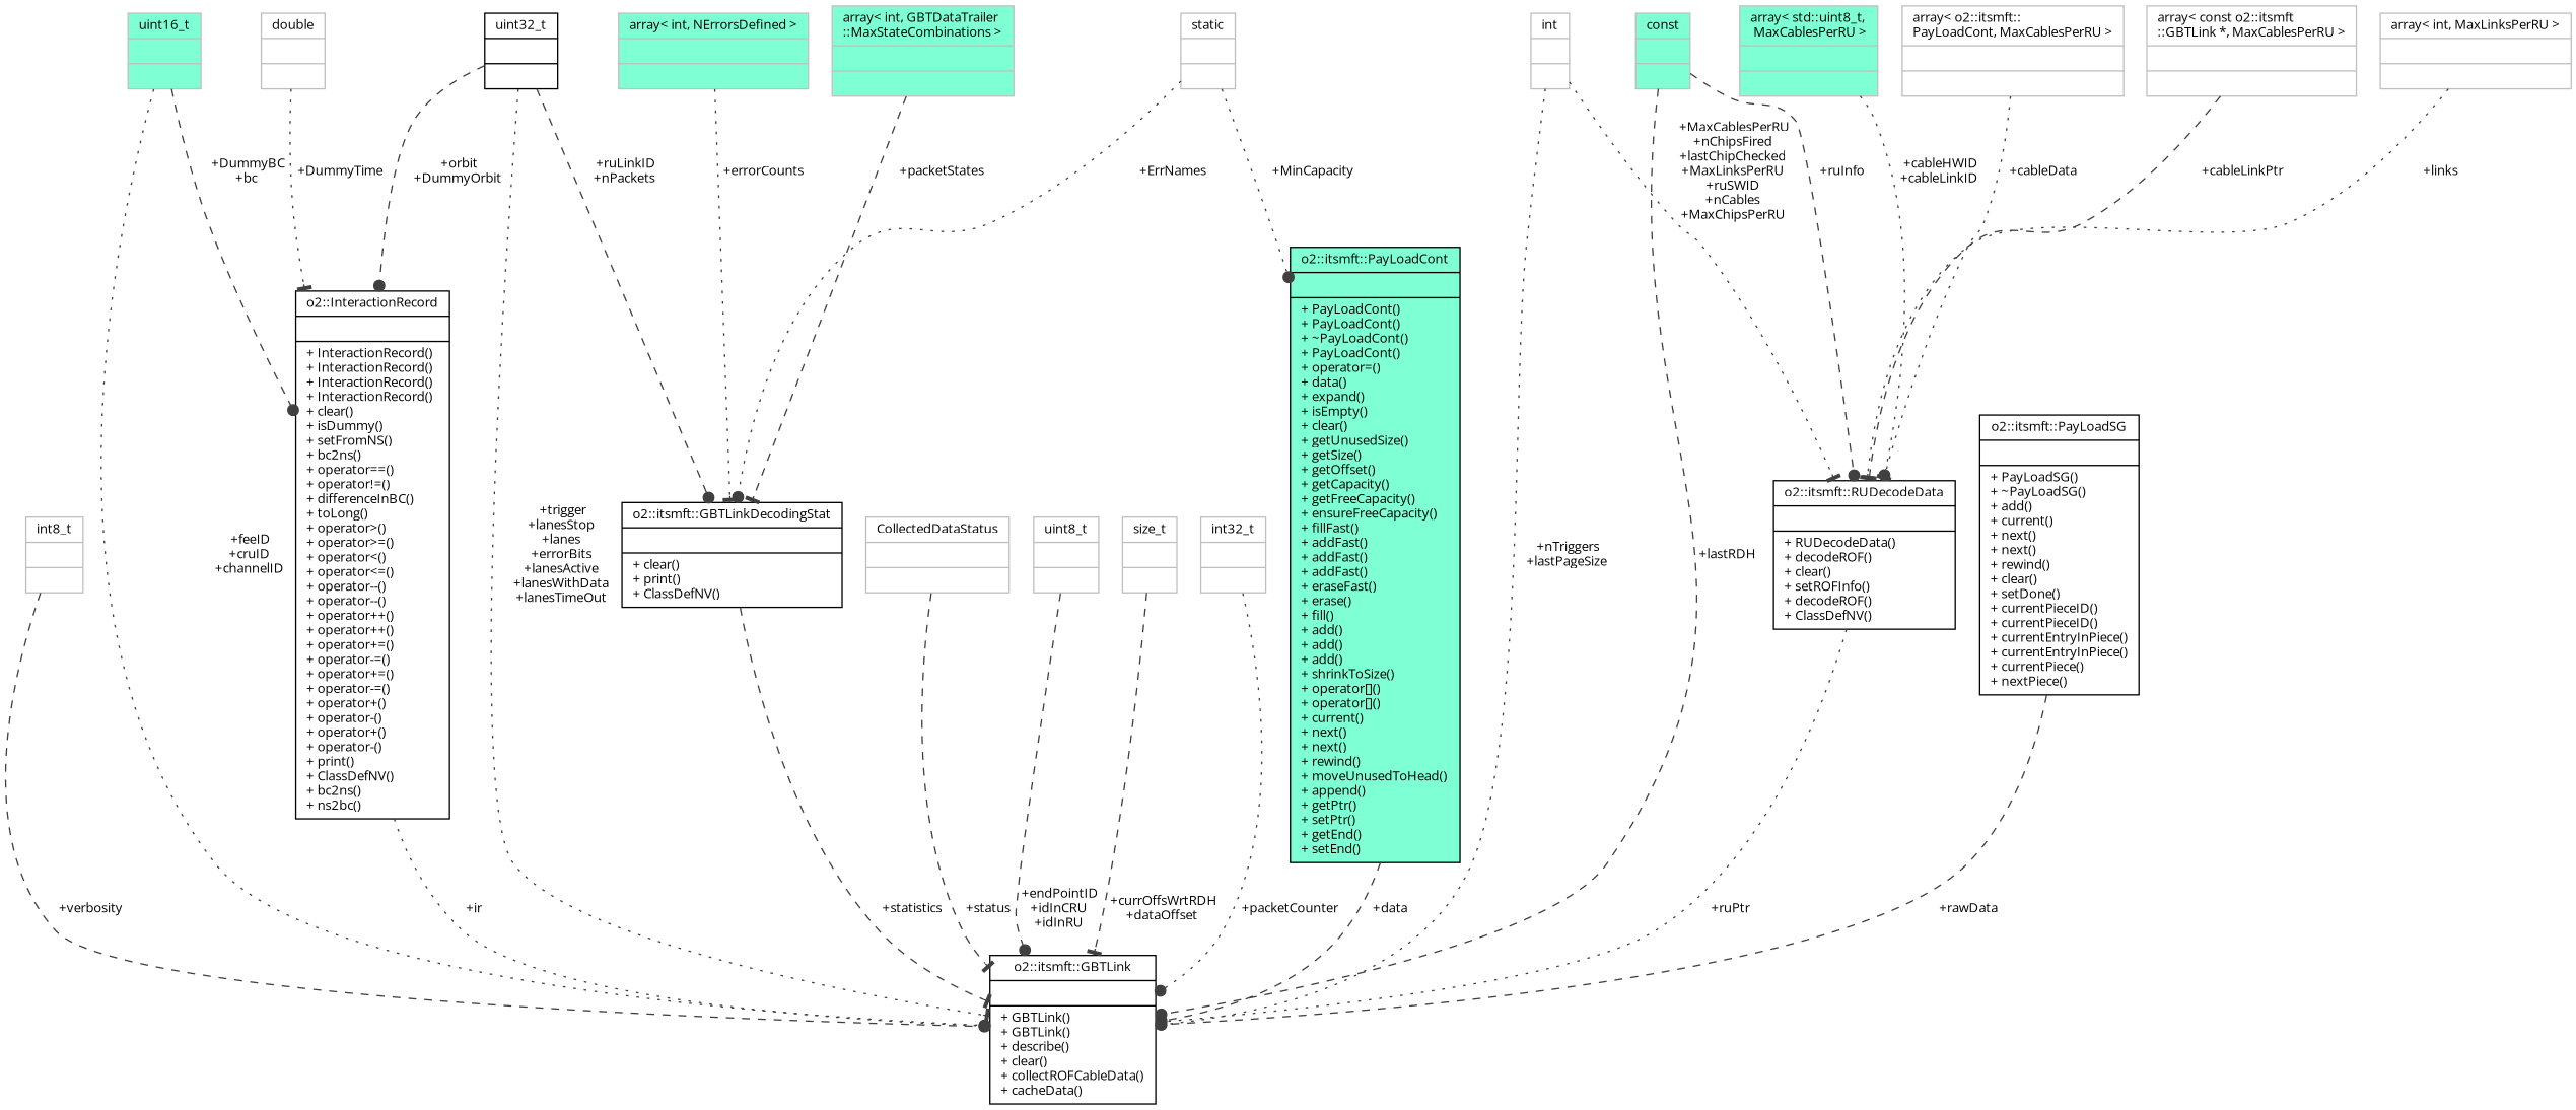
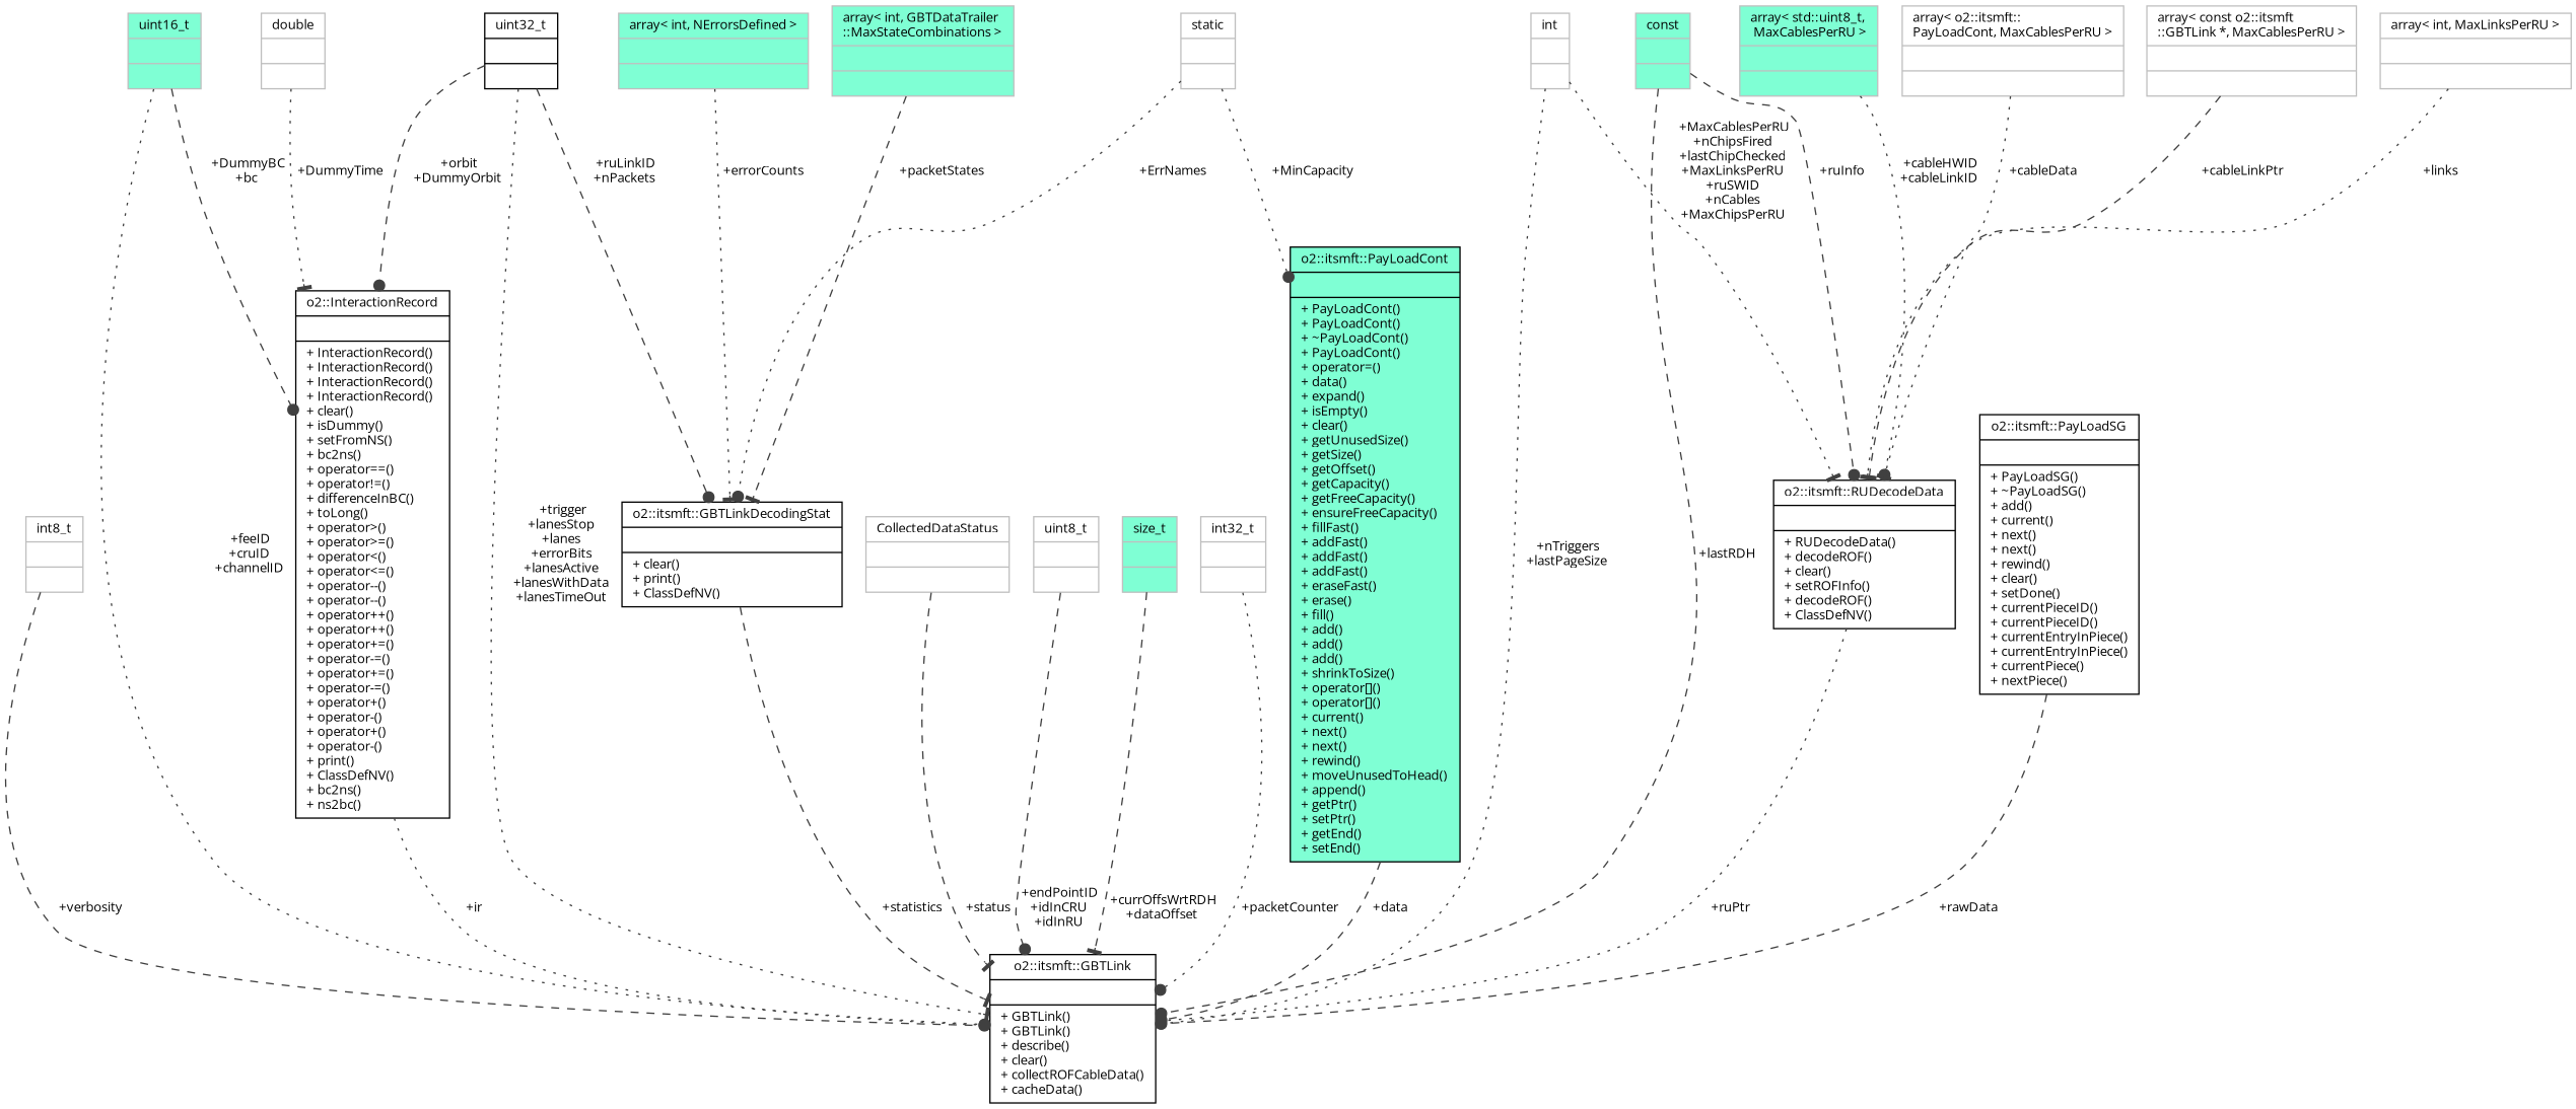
  digraph {
    fontname="Open Sans"
    node [color=grey75 fillcolor=white fontname="Open Sans" fontsize=10 shape=record style=filled]
    edge [arrowhead=dot color=grey25 fontname="Open Sans" fontsize=10 labelfontname=Helvetica labelfontsize=10 style=dashed]
    n1 [color=black fontcolor=black height=0.2 label="{o2::itsmft::GBTLink\n||+ GBTLink()\l+ GBTLink()\l+ describe()\l+ clear()\l+ collectROFCableData()\l+ cacheData()\l}" width=0.4]
    n2 [height=0.2 label="{int8_t\n||}" width=0.4]
    n3 [color=black height=0.2 label="{o2::InteractionRecord\n||+ InteractionRecord()\l+ InteractionRecord()\l+ InteractionRecord()\l+ InteractionRecord()\l+ clear()\l+ isDummy()\l+ setFromNS()\l+ bc2ns()\l+ operator==()\l+ operator!=()\l+ differenceInBC()\l+ toLong()\l+ operator\>()\l+ operator\>=()\l+ operator\<()\l+ operator\<=()\l+ operator--()\l+ operator--()\l+ operator++()\l+ operator++()\l+ operator+=()\l+ operator-=()\l+ operator+=()\l+ operator-=()\l+ operator+()\l+ operator-()\l+ operator+()\l+ operator-()\l+ print()\l+ ClassDefNV()\l+ bc2ns()\l+ ns2bc()\l}" width=0.4]
    n4 [height=0.2 label="{double\n||}" width=0.4]
    n5 [fillcolor=aquamarine height=0.2 label="{uint16_t\n||}" width=0.4]
    n6 [color=black height=0.2 label="{uint32_t\n||}" width=0.4]
    n7 [color=black height=0.2 label="{o2::itsmft::GBTLinkDecodingStat\n||+ clear()\l+ print()\l+ ClassDefNV()\l}" width=0.4]
    n8 [height=0.2 label="{CollectedDataStatus\n||}" width=0.4]
    n9 [height=0.2 label="{uint8_t\n||}" width=0.4]
-   n10 [height=0.2 label="{size_t\n||}" width=0.4]
+   n10 [fillcolor=aquamarine height=0.2 label="{size_t\n||}" width=0.4]
    n11 [height=0.2 label="{int32_t\n||}" width=0.4]
    n12 [height=0.2 label="{int\n||}" width=0.4]
    n13 [color=black height=0.2 label="{o2::itsmft::RUDecodeData\n||+ RUDecodeData()\l+ decodeROF()\l+ clear()\l+ setROFInfo()\l+ decodeROF()\l+ ClassDefNV()\l}" width=0.4]
    n14 [fillcolor=aquamarine height=0.2 label="{array\< int, GBTDataTrailer\l::MaxStateCombinations \>\n||}" width=0.4]
    n15 [fillcolor=aquamarine height=0.2 label="{array\< int, NErrorsDefined \>\n||}" width=0.4]
    n16 [height=0.2 label="{static\n||}" width=0.4]
    n17 [color=black fillcolor=aquamarine height=0.2 label="{o2::itsmft::PayLoadCont\n||+ PayLoadCont()\l+ PayLoadCont()\l+ ~PayLoadCont()\l+ PayLoadCont()\l+ operator=()\l+ data()\l+ expand()\l+ isEmpty()\l+ clear()\l+ getUnusedSize()\l+ getSize()\l+ getOffset()\l+ getCapacity()\l+ getFreeCapacity()\l+ ensureFreeCapacity()\l+ fillFast()\l+ addFast()\l+ addFast()\l+ addFast()\l+ eraseFast()\l+ erase()\l+ fill()\l+ add()\l+ add()\l+ add()\l+ shrinkToSize()\l+ operator[]()\l+ operator[]()\l+ current()\l+ next()\l+ next()\l+ rewind()\l+ moveUnusedToHead()\l+ append()\l+ getPtr()\l+ setPtr()\l+ getEnd()\l+ setEnd()\l}" width=0.4]
    n18 [fillcolor=aquamarine height=0.2 label="{const\n||}" width=0.4]
    n19 [color=black height=0.2 label="{o2::itsmft::PayLoadSG\n||+ PayLoadSG()\l+ ~PayLoadSG()\l+ add()\l+ current()\l+ next()\l+ next()\l+ rewind()\l+ clear()\l+ setDone()\l+ currentPieceID()\l+ currentPieceID()\l+ currentEntryInPiece()\l+ currentEntryInPiece()\l+ currentPiece()\l+ nextPiece()\l}" width=0.4]
    n20 [fillcolor=aquamarine height=0.2 label="{array\< std::uint8_t,\l MaxCablesPerRU \>\n||}" width=0.4]
    n21 [height=0.2 label="{array\< o2::itsmft::\lPayLoadCont, MaxCablesPerRU \>\n||}" width=0.4]
    n22 [height=0.2 label="{array\< const o2::itsmft\l::GBTLink *, MaxCablesPerRU \>\n||}" width=0.4]
    n23 [height=0.2 label="{array\< int, MaxLinksPerRU \>\n||}" width=0.4]
    n2 -> n1 [label=" +verbosity"]
    n3 -> n1 [label=" +ir" style=dotted]
    n4 -> n3 [arrowhead=tee label=" +DummyTime" style=dotted]
    n5 -> n1 [label=" +feeID\n+cruID\n+channelID" style=dotted]
    n5 -> n3 [label=" +DummyBC\n+bc"]
    n6 -> n1 [arrowhead=tee label=" +trigger\n+lanesStop\n+lanes\n+errorBits\n+lanesActive\n+lanesWithData\n+lanesTimeOut" style=dotted]
    n6 -> n3 [label=" +orbit\n+DummyOrbit"]
    n6 -> n7 [label=" +ruLinkID\n+nPackets"]
    n7 -> n1 [arrowhead=tee label=" +statistics"]
    n8 -> n1 [arrowhead=tee label=" +status"]
    n9 -> n1 [label=" +endPointID\n+idInCRU\n+idInRU"]
    n10 -> n1 [arrowhead=tee label=" +currOffsWrtRDH\n+dataOffset"]
    n11 -> n1 [label=" +packetCounter" style=dotted]
    n12 -> n1 [label=" +nTriggers\n+lastPageSize" style=dotted]
    n12 -> n13 [arrowhead=tee label=" +MaxCablesPerRU\n+nChipsFired\n+lastChipChecked\n+MaxLinksPerRU\n+ruSWID\n+nCables\n+MaxChipsPerRU" style=dotted]
    n13 -> n1 [arrowhead=tee label=" +ruPtr" style=dotted]
    n14 -> n7 [arrowhead=tee label=" +packetStates"]
    n15 -> n7 [arrowhead=tee label=" +errorCounts" style=dotted]
    n16 -> n7 [label=" +ErrNames" style=dotted]
    n16 -> n17 [label=" +MinCapacity" style=dotted]
    n17 -> n1 [label=" +data"]
    n18 -> n1 [label=" +lastRDH"]
    n18 -> n13 [label=" +ruInfo"]
    n19 -> n1 [label=" +rawData"]
    n20 -> n13 [label=" +cableHWID\n+cableLinkID" style=dotted]
    n21 -> n13 [arrowhead=tee label=" +cableData" style=dotted]
    n22 -> n13 [arrowhead=tee label=" +cableLinkPtr"]
    n23 -> n13 [arrowhead=tee label=" +links" style=dotted]
  }
